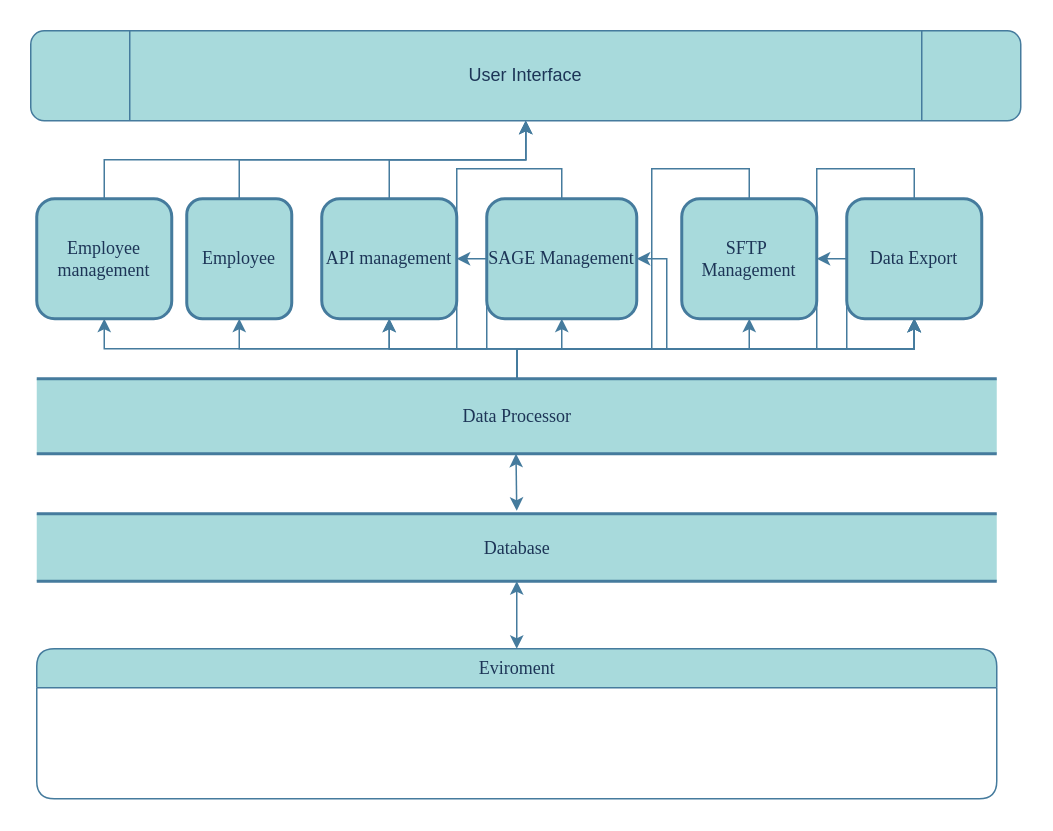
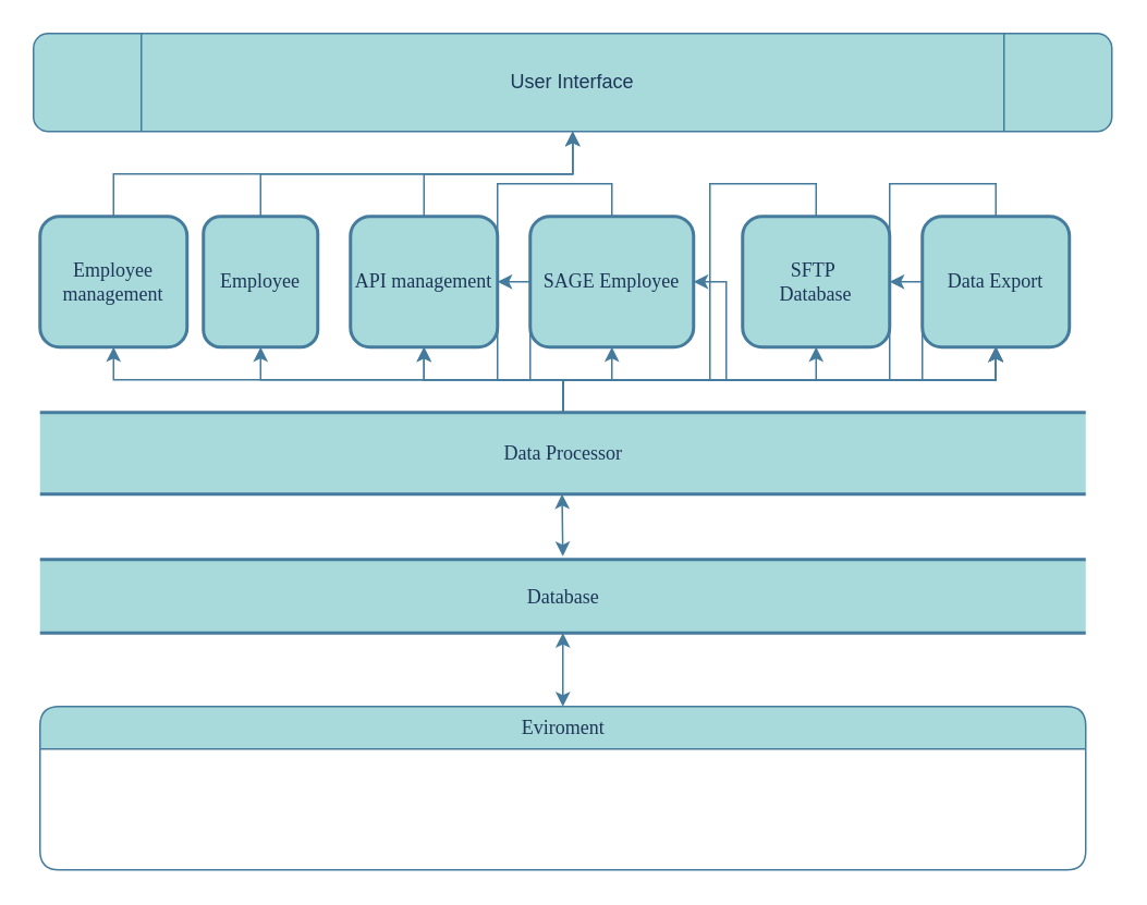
  <mxCell id="0" />
  <mxCell id="1" parent="0" />
  <mxCell id="2" value="Database" style="html=1;rounded=0;shadow=0;comic=0;labelBackgroundColor=none;strokeWidth=2;fontFamily=Verdana;fontSize=12;align=center;shape=mxgraph.ios7ui.horLines;fillColor=#A8DADC;strokeColor=#457B9D;fontColor=#1D3557;" parent="1" vertex="1"><mxGeometry x="24" y="342" width="640" height="45" as="geometry" /></mxCell>
  <mxCell id="3" value="Eviroment" style="swimlane;html=1;fontStyle=0;childLayout=stackLayout;horizontal=1;startSize=26;fillColor=#A8DADC;horizontalStack=0;resizeParent=1;resizeLast=0;collapsible=1;marginBottom=0;swimlaneFillColor=#ffffff;align=center;rounded=1;shadow=0;comic=0;labelBackgroundColor=none;strokeWidth=1;fontFamily=Verdana;fontSize=12;strokeColor=#457B9D;fontColor=#1D3557;" parent="1" vertex="1"><mxGeometry x="24" y="432" width="640" height="100" as="geometry" /></mxCell>
  <mxCell id="4" value="" style="edgeStyle=orthogonalEdgeStyle;rounded=0;orthogonalLoop=1;jettySize=auto;html=1;labelBackgroundColor=#F1FAEE;strokeColor=#457B9D;fontColor=#1D3557;" edge="1" parent="1" source="15" target="17"><mxGeometry relative="1" as="geometry" /></mxCell>
  <mxCell id="5" value="" style="edgeStyle=orthogonalEdgeStyle;rounded=0;orthogonalLoop=1;jettySize=auto;html=1;labelBackgroundColor=#F1FAEE;strokeColor=#457B9D;fontColor=#1D3557;" edge="1" parent="1" source="15" target="19"><mxGeometry relative="1" as="geometry" /></mxCell>
  <mxCell id="6" value="" style="edgeStyle=orthogonalEdgeStyle;rounded=0;orthogonalLoop=1;jettySize=auto;html=1;labelBackgroundColor=#F1FAEE;strokeColor=#457B9D;fontColor=#1D3557;" edge="1" parent="1" source="15" target="21"><mxGeometry relative="1" as="geometry" /></mxCell>
  <mxCell id="7" value="" style="edgeStyle=orthogonalEdgeStyle;rounded=0;orthogonalLoop=1;jettySize=auto;html=1;labelBackgroundColor=#F1FAEE;strokeColor=#457B9D;fontColor=#1D3557;" edge="1" parent="1" source="15" target="24"><mxGeometry relative="1" as="geometry" /></mxCell>
  <mxCell id="8" value="" style="edgeStyle=orthogonalEdgeStyle;rounded=0;orthogonalLoop=1;jettySize=auto;html=1;labelBackgroundColor=#F1FAEE;strokeColor=#457B9D;fontColor=#1D3557;" edge="1" parent="1" source="15" target="26"><mxGeometry relative="1" as="geometry" /></mxCell>
  <mxCell id="9" value="" style="edgeStyle=orthogonalEdgeStyle;rounded=0;orthogonalLoop=1;jettySize=auto;html=1;labelBackgroundColor=#F1FAEE;strokeColor=#457B9D;fontColor=#1D3557;" edge="1" parent="1" source="15" target="26"><mxGeometry relative="1" as="geometry" /></mxCell>
  <mxCell id="10" value="" style="edgeStyle=orthogonalEdgeStyle;rounded=0;orthogonalLoop=1;jettySize=auto;html=1;labelBackgroundColor=#F1FAEE;strokeColor=#457B9D;fontColor=#1D3557;" edge="1" parent="1" source="15" target="26"><mxGeometry relative="1" as="geometry" /></mxCell>
  <mxCell id="11" value="" style="edgeStyle=orthogonalEdgeStyle;rounded=0;orthogonalLoop=1;jettySize=auto;html=1;labelBackgroundColor=#F1FAEE;strokeColor=#457B9D;fontColor=#1D3557;" edge="1" parent="1" source="15" target="26"><mxGeometry relative="1" as="geometry" /></mxCell>
  <mxCell id="12" value="" style="edgeStyle=orthogonalEdgeStyle;rounded=0;orthogonalLoop=1;jettySize=auto;html=1;labelBackgroundColor=#F1FAEE;strokeColor=#457B9D;fontColor=#1D3557;" edge="1" parent="1" source="15" target="26"><mxGeometry relative="1" as="geometry" /></mxCell>
  <mxCell id="13" value="" style="edgeStyle=orthogonalEdgeStyle;rounded=0;orthogonalLoop=1;jettySize=auto;html=1;labelBackgroundColor=#F1FAEE;strokeColor=#457B9D;fontColor=#1D3557;" edge="1" parent="1" source="15" target="24"><mxGeometry relative="1" as="geometry" /></mxCell>
  <mxCell id="14" value="" style="edgeStyle=orthogonalEdgeStyle;rounded=0;orthogonalLoop=1;jettySize=auto;html=1;labelBackgroundColor=#F1FAEE;strokeColor=#457B9D;fontColor=#1D3557;" edge="1" parent="1" source="15" target="28"><mxGeometry relative="1" as="geometry" /></mxCell>
  <mxCell id="15" value="Data Processor" style="html=1;rounded=0;shadow=0;comic=0;labelBackgroundColor=none;strokeWidth=2;fontFamily=Verdana;fontSize=12;align=center;shape=mxgraph.ios7ui.horLines;fillColor=#A8DADC;strokeColor=#457B9D;fontColor=#1D3557;" vertex="1" parent="1"><mxGeometry x="24" y="252" width="640" height="50" as="geometry" /></mxCell>
  <mxCell id="16" style="edgeStyle=orthogonalEdgeStyle;rounded=0;orthogonalLoop=1;jettySize=auto;html=1;exitX=0.5;exitY=0;exitDx=0;exitDy=0;entryX=0.5;entryY=1;entryDx=0;entryDy=0;labelBackgroundColor=#F1FAEE;strokeColor=#457B9D;fontColor=#1D3557;" edge="1" parent="1" source="17" target="29"><mxGeometry relative="1" as="geometry" /></mxCell>
  <mxCell id="17" value="Employee&lt;br&gt;management" style="whiteSpace=wrap;html=1;fontFamily=Verdana;rounded=1;shadow=0;comic=0;labelBackgroundColor=none;strokeWidth=2;fillColor=#A8DADC;strokeColor=#457B9D;fontColor=#1D3557;" vertex="1" parent="1"><mxGeometry x="24" y="132" width="90" height="80" as="geometry" /></mxCell>
  <mxCell id="18" style="edgeStyle=orthogonalEdgeStyle;rounded=0;orthogonalLoop=1;jettySize=auto;html=1;exitX=0.5;exitY=0;exitDx=0;exitDy=0;entryX=0.5;entryY=1;entryDx=0;entryDy=0;labelBackgroundColor=#F1FAEE;strokeColor=#457B9D;fontColor=#1D3557;" edge="1" parent="1" source="19" target="29"><mxGeometry relative="1" as="geometry" /></mxCell>
  <mxCell id="19" value="Employee" style="whiteSpace=wrap;html=1;fontFamily=Verdana;rounded=1;shadow=0;comic=0;labelBackgroundColor=none;strokeWidth=2;fillColor=#A8DADC;strokeColor=#457B9D;fontColor=#1D3557;" vertex="1" parent="1"><mxGeometry x="124" y="132" width="70" height="80" as="geometry" /></mxCell>
  <mxCell id="20" style="edgeStyle=orthogonalEdgeStyle;rounded=0;orthogonalLoop=1;jettySize=auto;html=1;exitX=0.5;exitY=0;exitDx=0;exitDy=0;labelBackgroundColor=#F1FAEE;strokeColor=#457B9D;fontColor=#1D3557;" edge="1" parent="1" source="21" target="28"><mxGeometry relative="1" as="geometry" /></mxCell>
- <mxCell id="21" value="SFTP&amp;nbsp;&lt;br&gt;Management" style="whiteSpace=wrap;html=1;fontFamily=Verdana;rounded=1;shadow=0;comic=0;labelBackgroundColor=none;strokeWidth=2;fillColor=#A8DADC;strokeColor=#457B9D;fontColor=#1D3557;" vertex="1" parent="1"><mxGeometry x="454" y="132" width="90" height="80" as="geometry" /></mxCell>
+ <mxCell id="21" value="SFTP&amp;nbsp;&lt;br&gt;Database" style="whiteSpace=wrap;html=1;fontFamily=Verdana;rounded=1;shadow=0;comic=0;labelBackgroundColor=none;strokeWidth=2;fillColor=#A8DADC;strokeColor=#457B9D;fontColor=#1D3557;" vertex="1" parent="1"><mxGeometry x="454" y="132" width="90" height="80" as="geometry" /></mxCell>
  <mxCell id="22" style="edgeStyle=orthogonalEdgeStyle;rounded=0;orthogonalLoop=1;jettySize=auto;html=1;exitX=0.5;exitY=1;exitDx=0;exitDy=0;labelBackgroundColor=#F1FAEE;strokeColor=#457B9D;fontColor=#1D3557;" edge="1" parent="1" source="19" target="19"><mxGeometry relative="1" as="geometry" /></mxCell>
  <mxCell id="23" style="edgeStyle=orthogonalEdgeStyle;rounded=0;orthogonalLoop=1;jettySize=auto;html=1;exitX=0.5;exitY=0;exitDx=0;exitDy=0;entryX=0.5;entryY=1;entryDx=0;entryDy=0;labelBackgroundColor=#F1FAEE;strokeColor=#457B9D;fontColor=#1D3557;" edge="1" parent="1" source="24" target="29"><mxGeometry relative="1" as="geometry" /></mxCell>
  <mxCell id="24" value="API management" style="whiteSpace=wrap;html=1;fontFamily=Verdana;rounded=1;shadow=0;comic=0;labelBackgroundColor=none;strokeWidth=2;fillColor=#A8DADC;strokeColor=#457B9D;fontColor=#1D3557;" vertex="1" parent="1"><mxGeometry x="214" y="132" width="90" height="80" as="geometry" /></mxCell>
  <mxCell id="25" style="edgeStyle=orthogonalEdgeStyle;rounded=0;orthogonalLoop=1;jettySize=auto;html=1;exitX=0.5;exitY=0;exitDx=0;exitDy=0;labelBackgroundColor=#F1FAEE;strokeColor=#457B9D;fontColor=#1D3557;" edge="1" parent="1" source="26" target="21"><mxGeometry relative="1" as="geometry" /></mxCell>
  <mxCell id="26" value="Data Export" style="whiteSpace=wrap;html=1;fontFamily=Verdana;rounded=1;shadow=0;comic=0;labelBackgroundColor=none;strokeWidth=2;fillColor=#A8DADC;strokeColor=#457B9D;fontColor=#1D3557;" vertex="1" parent="1"><mxGeometry x="564" y="132" width="90" height="80" as="geometry" /></mxCell>
  <mxCell id="27" style="edgeStyle=orthogonalEdgeStyle;rounded=0;orthogonalLoop=1;jettySize=auto;html=1;exitX=0.5;exitY=0;exitDx=0;exitDy=0;labelBackgroundColor=#F1FAEE;strokeColor=#457B9D;fontColor=#1D3557;" edge="1" parent="1" source="28" target="24"><mxGeometry relative="1" as="geometry" /></mxCell>
- <mxCell id="28" value="SAGE Management" style="whiteSpace=wrap;html=1;fontFamily=Verdana;rounded=1;shadow=0;comic=0;labelBackgroundColor=none;strokeWidth=2;fillColor=#A8DADC;strokeColor=#457B9D;fontColor=#1D3557;" vertex="1" parent="1"><mxGeometry x="324" y="132" width="100" height="80" as="geometry" /></mxCell>
+ <mxCell id="28" value="SAGE Employee" style="whiteSpace=wrap;html=1;fontFamily=Verdana;rounded=1;shadow=0;comic=0;labelBackgroundColor=none;strokeWidth=2;fillColor=#A8DADC;strokeColor=#457B9D;fontColor=#1D3557;" vertex="1" parent="1"><mxGeometry x="324" y="132" width="100" height="80" as="geometry" /></mxCell>
  <mxCell id="29" value="User Interface" style="shape=process;whiteSpace=wrap;html=1;backgroundOutline=1;fillColor=#A8DADC;strokeColor=#457B9D;fontColor=#1D3557;rounded=1;" vertex="1" parent="1"><mxGeometry x="20" y="20" width="660" height="60" as="geometry" /></mxCell>
  <mxCell id="30" value="" style="endArrow=classic;startArrow=classic;html=1;strokeColor=#457B9D;fontColor=#1D3557;fillColor=#A8DADC;exitX=0.5;exitY=0;exitDx=0;exitDy=0;" edge="1" parent="1" source="3" target="2"><mxGeometry width="50" height="50" relative="1" as="geometry"><mxPoint x="316" y="434" as="sourcePoint" /><mxPoint x="340" y="395" as="targetPoint" /></mxGeometry></mxCell>
  <mxCell id="31" value="" style="endArrow=classic;startArrow=classic;html=1;strokeColor=#457B9D;fontColor=#1D3557;fillColor=#A8DADC;exitX=0.5;exitY=-0.044;exitDx=0;exitDy=0;exitPerimeter=0;" edge="1" parent="1" source="2"><mxGeometry width="50" height="50" relative="1" as="geometry"><mxPoint x="344" y="334" as="sourcePoint" /><mxPoint x="343.5" y="302" as="targetPoint" /></mxGeometry></mxCell>
